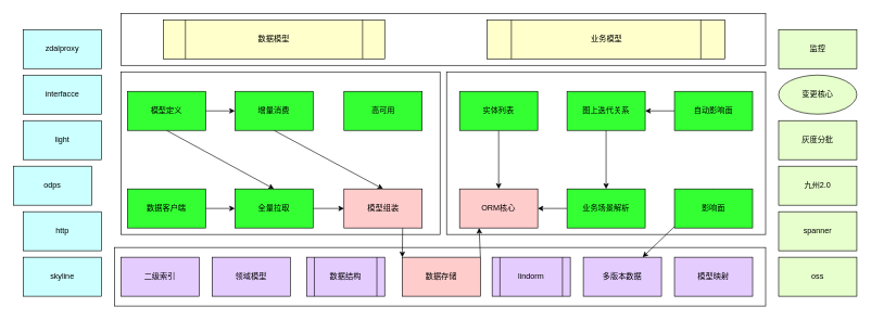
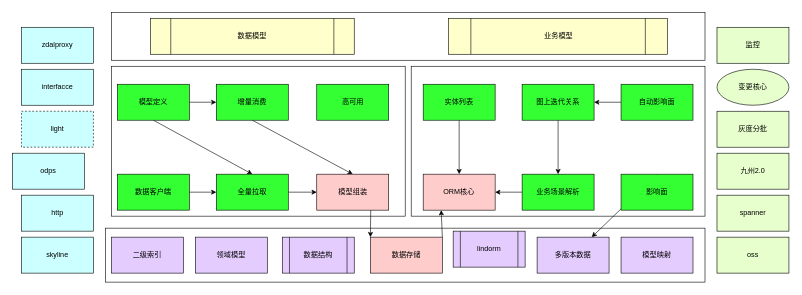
  <mxCell id="0" />
  <mxCell id="1" parent="0" />
  <mxCell id="2" value="" style="rounded=0;whiteSpace=wrap;html=1;" parent="1" vertex="1"><mxGeometry x="185" y="20" width="990" height="80" as="geometry" /></mxCell>
  <mxCell id="3" value="" style="rounded=0;whiteSpace=wrap;html=1;" parent="1" vertex="1"><mxGeometry x="185" y="110" width="490" height="250" as="geometry" /></mxCell>
  <mxCell id="4" value="" style="rounded=0;whiteSpace=wrap;html=1;" parent="1" vertex="1"><mxGeometry x="175" y="380" width="1000" height="90" as="geometry" /></mxCell>
  <mxCell id="5" value="" style="rounded=0;whiteSpace=wrap;html=1;" parent="1" vertex="1"><mxGeometry x="685" y="110" width="490" height="250" as="geometry" /></mxCell>
  <mxCell id="6" style="edgeStyle=none;rounded=0;orthogonalLoop=1;jettySize=auto;html=1;exitX=0.5;exitY=1;exitDx=0;exitDy=0;entryX=0.5;entryY=0;entryDx=0;entryDy=0;" parent="1" source="8" target="14" edge="1"><mxGeometry relative="1" as="geometry" /></mxCell>
  <mxCell id="7" style="edgeStyle=orthogonalEdgeStyle;rounded=0;orthogonalLoop=1;jettySize=auto;html=1;exitX=1;exitY=0.5;exitDx=0;exitDy=0;entryX=0;entryY=0.5;entryDx=0;entryDy=0;" edge="1" parent="1" source="8" target="12"><mxGeometry relative="1" as="geometry" /></mxCell>
  <mxCell id="8" value="&lt;span style=&quot;white-space: normal&quot;&gt;模型定义&lt;/span&gt;" style="rounded=0;whiteSpace=wrap;html=1;fillColor=#33FF33;" parent="1" vertex="1"><mxGeometry x="195" y="140" width="120" height="60" as="geometry" /></mxCell>
  <mxCell id="9" style="edgeStyle=none;rounded=0;orthogonalLoop=1;jettySize=auto;html=1;" parent="1" source="10" target="14" edge="1"><mxGeometry relative="1" as="geometry" /></mxCell>
  <mxCell id="10" value="数据客户端" style="rounded=0;whiteSpace=wrap;html=1;fillColor=#33FF33;" parent="1" vertex="1"><mxGeometry x="195" y="290" width="120" height="60" as="geometry" /></mxCell>
  <mxCell id="11" style="edgeStyle=none;rounded=0;orthogonalLoop=1;jettySize=auto;html=1;exitX=0.5;exitY=1;exitDx=0;exitDy=0;entryX=0.5;entryY=0;entryDx=0;entryDy=0;" parent="1" source="12" target="16" edge="1"><mxGeometry relative="1" as="geometry" /></mxCell>
  <mxCell id="12" value="增量消费" style="rounded=0;whiteSpace=wrap;html=1;fillColor=#33FF33;" parent="1" vertex="1"><mxGeometry x="360" y="140" width="120" height="60" as="geometry" /></mxCell>
  <mxCell id="13" style="edgeStyle=none;rounded=0;orthogonalLoop=1;jettySize=auto;html=1;exitX=1;exitY=0.5;exitDx=0;exitDy=0;entryX=0;entryY=0.5;entryDx=0;entryDy=0;" parent="1" source="14" target="16" edge="1"><mxGeometry relative="1" as="geometry" /></mxCell>
  <mxCell id="14" value="全量拉取" style="rounded=0;whiteSpace=wrap;html=1;fillColor=#33FF33;" parent="1" vertex="1"><mxGeometry x="360" y="290" width="120" height="60" as="geometry" /></mxCell>
  <mxCell id="15" style="rounded=0;orthogonalLoop=1;jettySize=auto;html=1;exitX=0.75;exitY=1;exitDx=0;exitDy=0;entryX=0;entryY=0;entryDx=0;entryDy=0;" edge="1" parent="1" source="16" target="18"><mxGeometry relative="1" as="geometry" /></mxCell>
  <mxCell id="16" value="模型组装" style="rounded=0;whiteSpace=wrap;html=1;fillColor=#FFCCCC;" parent="1" vertex="1"><mxGeometry x="527.5" y="290" width="120" height="60" as="geometry" /></mxCell>
  <mxCell id="17" style="rounded=0;orthogonalLoop=1;jettySize=auto;html=1;exitX=1;exitY=0;exitDx=0;exitDy=0;entryX=0.25;entryY=1;entryDx=0;entryDy=0;" edge="1" parent="1" source="18" target="19"><mxGeometry relative="1" as="geometry" /></mxCell>
  <mxCell id="18" value="数据存储" style="rounded=0;whiteSpace=wrap;html=1;fillColor=#FFCCCC;" parent="1" vertex="1"><mxGeometry x="617" y="395" width="120" height="60" as="geometry" /></mxCell>
  <mxCell id="19" value="ORM核心" style="rounded=0;whiteSpace=wrap;html=1;fillColor=#FFCCCC;" parent="1" vertex="1"><mxGeometry x="705" y="290" width="120" height="60" as="geometry" /></mxCell>
  <mxCell id="20" style="edgeStyle=none;rounded=0;orthogonalLoop=1;jettySize=auto;html=1;exitX=0;exitY=0.5;exitDx=0;exitDy=0;entryX=1;entryY=0.5;entryDx=0;entryDy=0;" parent="1" source="21" target="19" edge="1"><mxGeometry relative="1" as="geometry" /></mxCell>
  <mxCell id="21" value="业务场景解析" style="rounded=0;whiteSpace=wrap;html=1;fillColor=#33FF33;" parent="1" vertex="1"><mxGeometry x="870" y="290" width="120" height="60" as="geometry" /></mxCell>
  <mxCell id="22" style="edgeStyle=none;rounded=0;orthogonalLoop=1;jettySize=auto;html=1;exitX=0.5;exitY=0;exitDx=0;exitDy=0;" parent="1" source="23" target="37" edge="1"><mxGeometry relative="1" as="geometry" /></mxCell>
  <mxCell id="23" value="影响面" style="rounded=0;whiteSpace=wrap;html=1;fillColor=#33FF33;" parent="1" vertex="1"><mxGeometry x="1035" y="290" width="120" height="60" as="geometry" /></mxCell>
  <mxCell id="24" value="二级索引" style="rounded=0;whiteSpace=wrap;html=1;fillColor=#E5CCFF;" parent="1" vertex="1"><mxGeometry x="185" y="395" width="120" height="60" as="geometry" /></mxCell>
  <mxCell id="25" value="模型映射" style="rounded=0;whiteSpace=wrap;html=1;fillColor=#E5CCFF;" parent="1" vertex="1"><mxGeometry x="1035" y="395" width="120" height="60" as="geometry" /></mxCell>
  <mxCell id="26" style="edgeStyle=none;rounded=0;orthogonalLoop=1;jettySize=auto;html=1;exitX=0.5;exitY=1;exitDx=0;exitDy=0;entryX=0.5;entryY=0;entryDx=0;entryDy=0;" parent="1" source="27" target="19" edge="1"><mxGeometry relative="1" as="geometry" /></mxCell>
  <mxCell id="27" value="实体列表" style="rounded=0;whiteSpace=wrap;html=1;fillColor=#33FF33;" parent="1" vertex="1"><mxGeometry x="705" y="140" width="120" height="60" as="geometry" /></mxCell>
  <mxCell id="28" style="edgeStyle=none;rounded=0;orthogonalLoop=1;jettySize=auto;html=1;exitX=0.5;exitY=1;exitDx=0;exitDy=0;entryX=0.5;entryY=0;entryDx=0;entryDy=0;" parent="1" source="29" target="21" edge="1"><mxGeometry relative="1" as="geometry" /></mxCell>
  <mxCell id="29" value="图上迭代关系" style="rounded=0;whiteSpace=wrap;html=1;fillColor=#33FF33;" parent="1" vertex="1"><mxGeometry x="870" y="140" width="120" height="60" as="geometry" /></mxCell>
  <mxCell id="30" value="数据模型" style="shape=process;whiteSpace=wrap;html=1;backgroundOutline=1;fillColor=#FFFFCC;" parent="1" vertex="1"><mxGeometry x="250" y="30" width="340" height="60" as="geometry" /></mxCell>
  <mxCell id="31" value="业务模型" style="shape=process;whiteSpace=wrap;html=1;backgroundOutline=1;fillColor=#FFFFCC;" parent="1" vertex="1"><mxGeometry x="747.5" y="30" width="365" height="60" as="geometry" /></mxCell>
  <mxCell id="32" value="数据结构" style="shape=process;whiteSpace=wrap;html=1;backgroundOutline=1;fillColor=#E5CCFF;" parent="1" vertex="1"><mxGeometry x="470" y="395" width="120" height="60" as="geometry" /></mxCell>
  <mxCell id="33" value="高可用" style="rounded=0;whiteSpace=wrap;html=1;fillColor=#33FF33;" parent="1" vertex="1"><mxGeometry x="527.5" y="140" width="120" height="60" as="geometry" /></mxCell>
  <mxCell id="34" style="edgeStyle=none;rounded=0;orthogonalLoop=1;jettySize=auto;html=1;exitX=0;exitY=0.5;exitDx=0;exitDy=0;entryX=1;entryY=0.5;entryDx=0;entryDy=0;" parent="1" source="35" target="29" edge="1"><mxGeometry relative="1" as="geometry" /></mxCell>
  <mxCell id="35" value="自动影响面" style="rounded=0;whiteSpace=wrap;html=1;fillColor=#33FF33;" parent="1" vertex="1"><mxGeometry x="1035" y="140" width="120" height="60" as="geometry" /></mxCell>
  <mxCell id="36" value="领域模型" style="rounded=0;whiteSpace=wrap;html=1;fillColor=#E5CCFF;" parent="1" vertex="1"><mxGeometry x="325" y="395" width="120" height="60" as="geometry" /></mxCell>
  <mxCell id="37" value="多版本数据" style="rounded=0;whiteSpace=wrap;html=1;fillColor=#E5CCFF;" parent="1" vertex="1"><mxGeometry x="895" y="395" width="120" height="60" as="geometry" /></mxCell>
  <mxCell id="38" value="监控" style="rounded=0;whiteSpace=wrap;html=1;fillColor=#E6FFCC;" parent="1" vertex="1"><mxGeometry x="1195" y="45" width="120" height="60" as="geometry" /></mxCell>
  <mxCell id="39" value="变更核心" style="ellipse;whiteSpace=wrap;html=1;fillColor=#E6FFCC;" parent="1" vertex="1"><mxGeometry x="1195" y="115" width="120" height="60" as="geometry" /></mxCell>
  <mxCell id="40" value="灰度分批" style="rounded=0;whiteSpace=wrap;html=1;fillColor=#E6FFCC;" parent="1" vertex="1"><mxGeometry x="1195" y="185" width="120" height="60" as="geometry" /></mxCell>
  <mxCell id="41" value="九州2.0" style="rounded=0;whiteSpace=wrap;html=1;fillColor=#E6FFCC;" parent="1" vertex="1"><mxGeometry x="1195" y="255" width="120" height="60" as="geometry" /></mxCell>
  <mxCell id="42" value="spanner" style="rounded=0;whiteSpace=wrap;html=1;fillColor=#E6FFCC;" parent="1" vertex="1"><mxGeometry x="1195" y="325" width="120" height="60" as="geometry" /></mxCell>
  <mxCell id="43" value="oss" style="rounded=0;whiteSpace=wrap;html=1;fillColor=#E6FFCC;" parent="1" vertex="1"><mxGeometry x="1195" y="395" width="120" height="60" as="geometry" /></mxCell>
- <mxCell id="44" value="lindorm" style="shape=process;whiteSpace=wrap;html=1;backgroundOutline=1;fillColor=#E5CCFF;" parent="1" vertex="1"><mxGeometry x="755" y="395" width="120" height="60" as="geometry" /></mxCell>
+ <mxCell id="44" value="lindorm" style="shape=process;whiteSpace=wrap;html=1;backgroundOutline=1;fillColor=#E5CCFF;" parent="1" vertex="1"><mxGeometry x="755" y="385" width="120" height="60" as="geometry" /></mxCell>
  <mxCell id="45" value="zdalproxy" style="rounded=0;whiteSpace=wrap;html=1;fillColor=#CCFFFF;" parent="1" vertex="1"><mxGeometry x="35" y="45" width="120" height="60" as="geometry" /></mxCell>
  <mxCell id="46" value="interfacce" style="rounded=0;whiteSpace=wrap;html=1;fillColor=#CCFFFF;" parent="1" vertex="1"><mxGeometry x="35" y="115" width="120" height="60" as="geometry" /></mxCell>
- <mxCell id="47" value="light" style="rounded=0;whiteSpace=wrap;html=1;fillColor=#CCFFFF;" parent="1" vertex="1"><mxGeometry x="35" y="185" width="120" height="60" as="geometry" /></mxCell>
+ <mxCell id="47" value="light" style="rounded=0;whiteSpace=wrap;html=1;fillColor=#CCFFFF;dashed=1;" parent="1" vertex="1"><mxGeometry x="35" y="185" width="120" height="60" as="geometry" /></mxCell>
  <mxCell id="48" value="odps" style="rounded=0;whiteSpace=wrap;html=1;fillColor=#CCFFFF;" parent="1" vertex="1"><mxGeometry x="20" y="255" width="120" height="60" as="geometry" /></mxCell>
  <mxCell id="49" value="http" style="rounded=0;whiteSpace=wrap;html=1;fillColor=#CCFFFF;" parent="1" vertex="1"><mxGeometry x="35" y="325" width="120" height="60" as="geometry" /></mxCell>
  <mxCell id="50" value="skyline" style="rounded=0;whiteSpace=wrap;html=1;fillColor=#CCFFFF;" parent="1" vertex="1"><mxGeometry x="35" y="395" width="120" height="60" as="geometry" /></mxCell>
